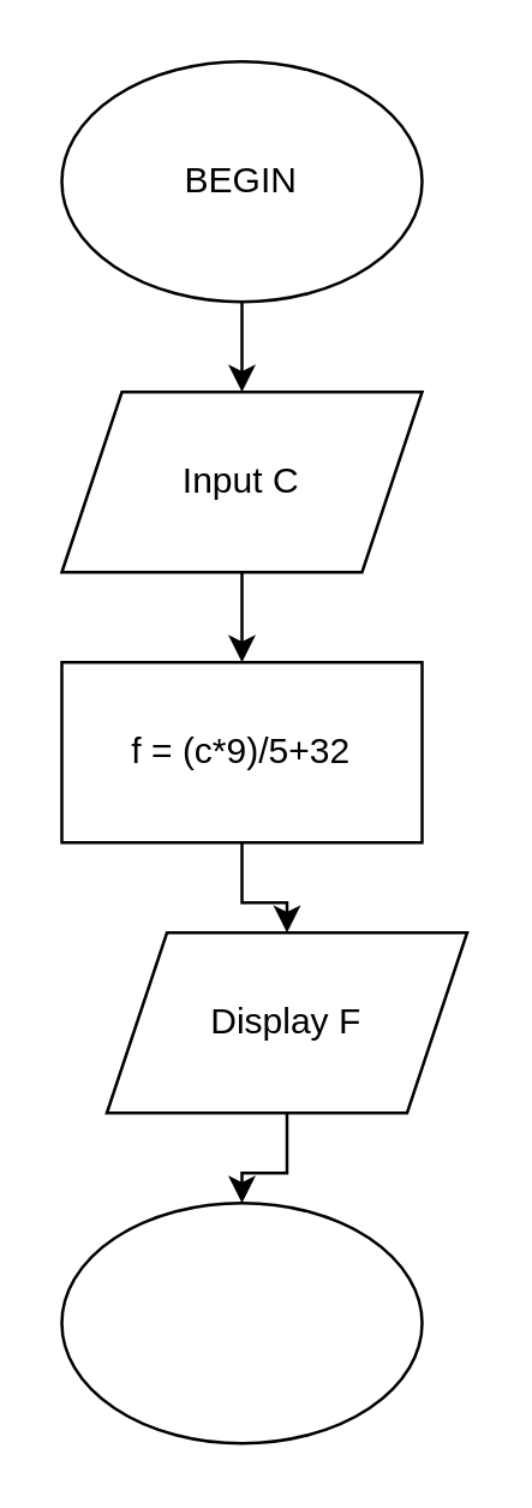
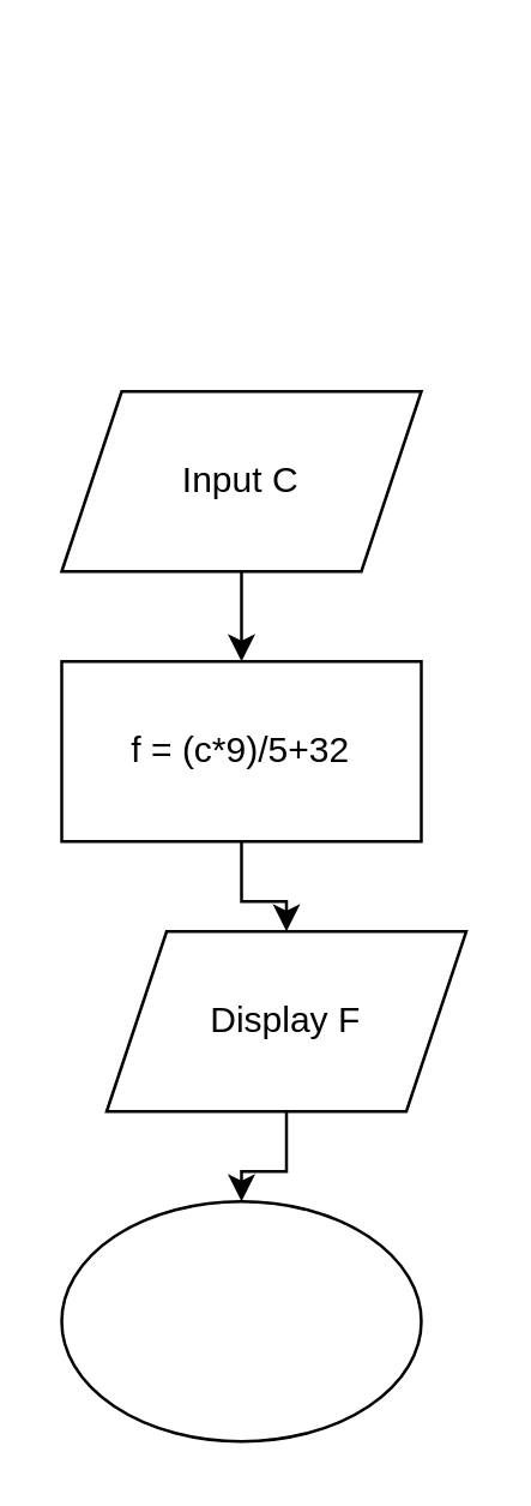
  <mxCell id="0" />
  <mxCell id="1" parent="0" />
  <mxCell id="2" value="" style="ellipse;whiteSpace=wrap;html=1;" vertex="1" parent="1"><mxGeometry x="20" y="400" width="120" height="80" as="geometry" /></mxCell>
- <mxCell id="3" value="" style="edgeStyle=orthogonalEdgeStyle;rounded=0;orthogonalLoop=1;jettySize=auto;html=1;" edge="1" parent="1" source="4" target="8"><mxGeometry relative="1" as="geometry" /></mxCell>
- <mxCell id="4" value="BEGIN" style="ellipse;whiteSpace=wrap;html=1;" vertex="1" parent="1"><mxGeometry x="20" y="20" width="120" height="80" as="geometry" /></mxCell>
  <mxCell id="5" value="" style="edgeStyle=orthogonalEdgeStyle;rounded=0;orthogonalLoop=1;jettySize=auto;html=1;" edge="1" parent="1" source="6" target="2"><mxGeometry relative="1" as="geometry" /></mxCell>
  <mxCell id="6" value="Display F" style="shape=parallelogram;perimeter=parallelogramPerimeter;whiteSpace=wrap;html=1;fixedSize=1;" vertex="1" parent="1"><mxGeometry x="35" y="310" width="120" height="60" as="geometry" /></mxCell>
  <mxCell id="7" value="" style="edgeStyle=orthogonalEdgeStyle;rounded=0;orthogonalLoop=1;jettySize=auto;html=1;" edge="1" parent="1" source="8" target="10"><mxGeometry relative="1" as="geometry" /></mxCell>
  <mxCell id="8" value="Input C" style="shape=parallelogram;perimeter=parallelogramPerimeter;whiteSpace=wrap;html=1;fixedSize=1;" vertex="1" parent="1"><mxGeometry x="20" y="130" width="120" height="60" as="geometry" /></mxCell>
  <mxCell id="9" value="" style="edgeStyle=orthogonalEdgeStyle;rounded=0;orthogonalLoop=1;jettySize=auto;html=1;" edge="1" parent="1" source="10" target="6"><mxGeometry relative="1" as="geometry" /></mxCell>
  <mxCell id="10" value="f = (c*9)/5+32" style="rounded=0;whiteSpace=wrap;html=1;" vertex="1" parent="1"><mxGeometry x="20" y="220" width="120" height="60" as="geometry" /></mxCell>
